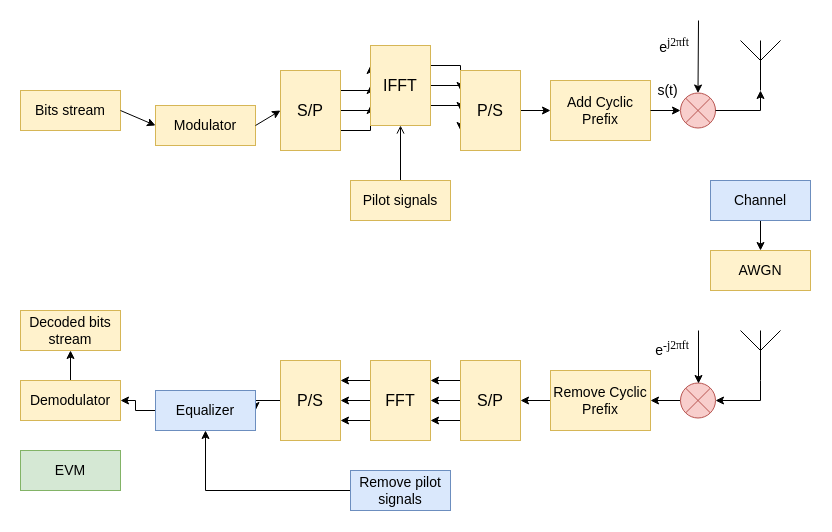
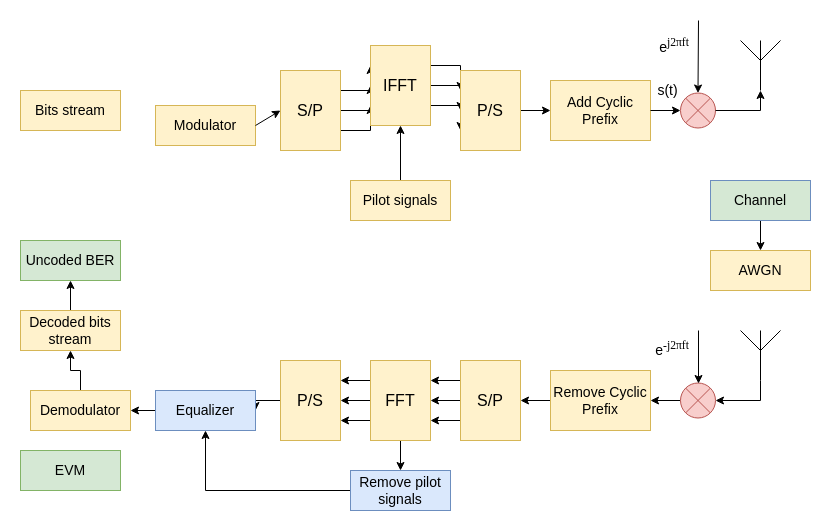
  <mxCell id="0" />
  <mxCell id="1" parent="0" />
  <mxCell id="2" value="&lt;font style=&quot;font-size: 14px;&quot; face=&quot;Helvetica&quot;&gt;Bits stream&lt;/font&gt;" style="rounded=0;whiteSpace=wrap;html=1;fillColor=#fff2cc;strokeColor=#d6b656;" parent="1" vertex="1"><mxGeometry x="20" y="90" width="100" height="40" as="geometry" /></mxCell>
  <mxCell id="3" value="&lt;font style=&quot;font-size: 14px;&quot; face=&quot;Helvetica&quot;&gt;Modulator&lt;/font&gt;" style="rounded=0;whiteSpace=wrap;html=1;fillColor=#fff2cc;strokeColor=#d6b656;" parent="1" vertex="1"><mxGeometry x="155" y="105" width="100" height="40" as="geometry" /></mxCell>
  <mxCell id="4" style="edgeStyle=orthogonalEdgeStyle;rounded=0;orthogonalLoop=1;jettySize=auto;html=1;exitX=0.75;exitY=0;exitDx=0;exitDy=0;entryX=0.75;entryY=1;entryDx=0;entryDy=0;" parent="1" source="7" target="11" edge="1"><mxGeometry relative="1" as="geometry" /></mxCell>
  <mxCell id="5" style="edgeStyle=orthogonalEdgeStyle;rounded=0;orthogonalLoop=1;jettySize=auto;html=1;exitX=0.5;exitY=0;exitDx=0;exitDy=0;entryX=0.5;entryY=1;entryDx=0;entryDy=0;" parent="1" source="7" target="11" edge="1"><mxGeometry relative="1" as="geometry" /></mxCell>
  <mxCell id="6" style="edgeStyle=orthogonalEdgeStyle;rounded=0;orthogonalLoop=1;jettySize=auto;html=1;exitX=0.25;exitY=0;exitDx=0;exitDy=0;entryX=0.25;entryY=1;entryDx=0;entryDy=0;" parent="1" source="7" target="11" edge="1"><mxGeometry relative="1" as="geometry" /></mxCell>
  <mxCell id="7" value="&lt;font size=&quot;3&quot;&gt;S/P&lt;/font&gt;" style="rounded=0;whiteSpace=wrap;html=1;direction=south;fillColor=#fff2cc;strokeColor=#d6b656;" parent="1" vertex="1"><mxGeometry x="280" y="70" width="60" height="80" as="geometry" /></mxCell>
  <mxCell id="8" style="edgeStyle=orthogonalEdgeStyle;rounded=0;orthogonalLoop=1;jettySize=auto;html=1;exitX=0.75;exitY=0;exitDx=0;exitDy=0;entryX=0.75;entryY=1;entryDx=0;entryDy=0;" parent="1" source="11" target="13" edge="1"><mxGeometry relative="1" as="geometry" /></mxCell>
  <mxCell id="9" style="edgeStyle=orthogonalEdgeStyle;rounded=0;orthogonalLoop=1;jettySize=auto;html=1;exitX=0.5;exitY=0;exitDx=0;exitDy=0;entryX=0.5;entryY=1;entryDx=0;entryDy=0;" parent="1" source="11" target="13" edge="1"><mxGeometry relative="1" as="geometry" /></mxCell>
  <mxCell id="10" style="edgeStyle=orthogonalEdgeStyle;rounded=0;orthogonalLoop=1;jettySize=auto;html=1;exitX=0.25;exitY=0;exitDx=0;exitDy=0;entryX=0.25;entryY=1;entryDx=0;entryDy=0;" parent="1" source="11" target="13" edge="1"><mxGeometry relative="1" as="geometry" /></mxCell>
  <mxCell id="11" value="&lt;font size=&quot;3&quot;&gt;IFFT&lt;/font&gt;" style="rounded=0;whiteSpace=wrap;html=1;direction=south;fillColor=#fff2cc;strokeColor=#d6b656;" parent="1" vertex="1"><mxGeometry x="370" y="45" width="60" height="80" as="geometry" /></mxCell>
  <mxCell id="12" style="edgeStyle=orthogonalEdgeStyle;rounded=0;orthogonalLoop=1;jettySize=auto;html=1;exitX=0.5;exitY=0;exitDx=0;exitDy=0;entryX=0;entryY=0.5;entryDx=0;entryDy=0;" parent="1" source="13" target="16" edge="1"><mxGeometry relative="1" as="geometry" /></mxCell>
  <mxCell id="13" value="&lt;font size=&quot;3&quot;&gt;P/S&lt;/font&gt;" style="rounded=0;whiteSpace=wrap;html=1;direction=south;fillColor=#fff2cc;strokeColor=#d6b656;" parent="1" vertex="1"><mxGeometry x="460" y="70" width="60" height="80" as="geometry" /></mxCell>
- <mxCell id="14" style="edgeStyle=orthogonalEdgeStyle;rounded=0;orthogonalLoop=1;jettySize=auto;html=1;exitX=0.5;exitY=0;exitDx=0;exitDy=0;entryX=1;entryY=0.5;entryDx=0;entryDy=0;endArrow=open;" parent="1" source="15" target="11" edge="1"><mxGeometry relative="1" as="geometry" /></mxCell>
+ <mxCell id="14" style="edgeStyle=orthogonalEdgeStyle;rounded=0;orthogonalLoop=1;jettySize=auto;html=1;exitX=0.5;exitY=0;exitDx=0;exitDy=0;entryX=1;entryY=0.5;entryDx=0;entryDy=0;" parent="1" source="15" target="11" edge="1"><mxGeometry relative="1" as="geometry" /></mxCell>
  <mxCell id="15" value="&lt;font style=&quot;font-size: 14px;&quot; face=&quot;Helvetica&quot;&gt;Pilot signals&lt;/font&gt;" style="rounded=0;whiteSpace=wrap;html=1;fillColor=#fff2cc;strokeColor=#d6b656;" parent="1" vertex="1"><mxGeometry x="350" y="180" width="100" height="40" as="geometry" /></mxCell>
  <mxCell id="16" value="&lt;font style=&quot;font-size: 14px;&quot; face=&quot;Helvetica&quot;&gt;Add Cyclic Prefix&lt;/font&gt;" style="rounded=0;whiteSpace=wrap;html=1;fillColor=#fff2cc;strokeColor=#d6b656;" parent="1" vertex="1"><mxGeometry x="550" y="80" width="100" height="60" as="geometry" /></mxCell>
- <mxCell id="17" value="" style="endArrow=classic;html=1;rounded=0;exitX=1;exitY=0.5;exitDx=0;exitDy=0;entryX=0;entryY=0.5;entryDx=0;entryDy=0;" parent="1" source="2" target="3" edge="1"><mxGeometry width="50" height="50" relative="1" as="geometry"><mxPoint x="460" y="230" as="sourcePoint" /><mxPoint x="510" y="180" as="targetPoint" /></mxGeometry></mxCell>
  <mxCell id="18" value="" style="endArrow=classic;html=1;rounded=0;exitX=1;exitY=0.5;exitDx=0;exitDy=0;entryX=0.5;entryY=1;entryDx=0;entryDy=0;" parent="1" source="3" target="7" edge="1"><mxGeometry width="50" height="50" relative="1" as="geometry"><mxPoint x="130" y="120" as="sourcePoint" /><mxPoint x="160" y="120" as="targetPoint" /></mxGeometry></mxCell>
  <mxCell id="19" value="" style="verticalLabelPosition=bottom;verticalAlign=top;html=1;shape=mxgraph.flowchart.or;fillColor=#f8cecc;strokeColor=#b85450;" parent="1" vertex="1"><mxGeometry x="680" y="92.5" width="35" height="35" as="geometry" /></mxCell>
  <mxCell id="20" style="edgeStyle=orthogonalEdgeStyle;rounded=0;orthogonalLoop=1;jettySize=auto;html=1;entryX=0;entryY=0.5;entryDx=0;entryDy=0;entryPerimeter=0;" parent="1" source="16" target="19" edge="1"><mxGeometry relative="1" as="geometry" /></mxCell>
  <mxCell id="21" value="s(t)" style="edgeLabel;html=1;align=center;verticalAlign=bottom;resizable=0;points=[];labelPosition=center;verticalLabelPosition=top;textDirection=ltr;fontSize=14;" parent="20" vertex="1" connectable="0"><mxGeometry x="0.44" y="-2" relative="1" as="geometry"><mxPoint y="-12" as="offset" /></mxGeometry></mxCell>
  <mxCell id="22" value="" style="endArrow=classic;html=1;rounded=0;entryX=0.5;entryY=0;entryDx=0;entryDy=0;entryPerimeter=0;" parent="1" target="19" edge="1"><mxGeometry width="50" height="50" relative="1" as="geometry"><mxPoint x="698" y="20" as="sourcePoint" /><mxPoint x="697" as="targetPoint" y="10" /></mxGeometry></mxCell>
  <mxCell id="23" value="e&lt;span style=&quot;font-family: &amp;quot;Cambria Math&amp;quot;; text-align: center; text-indent: 0in;&quot;&gt;&lt;sup&gt;j2πft&lt;/sup&gt;&lt;/span&gt;" style="edgeLabel;html=1;align=right;verticalAlign=middle;resizable=0;points=[];labelPosition=left;verticalLabelPosition=middle;fontSize=14;" parent="22" vertex="1" connectable="0"><mxGeometry x="-0.191" relative="1" as="geometry"><mxPoint x="-9" y="-3" as="offset" /></mxGeometry></mxCell>
  <mxCell id="24" value="" style="verticalLabelPosition=bottom;shadow=0;dashed=0;align=center;html=1;verticalAlign=top;shape=mxgraph.electrical.radio.aerial_-_antenna_1;" parent="1" vertex="1"><mxGeometry x="740" y="40" width="40" height="50" as="geometry" /></mxCell>
  <mxCell id="25" style="edgeStyle=orthogonalEdgeStyle;rounded=0;orthogonalLoop=1;jettySize=auto;html=1;exitX=1;exitY=0.5;exitDx=0;exitDy=0;exitPerimeter=0;entryX=0.5;entryY=1;entryDx=0;entryDy=0;entryPerimeter=0;" parent="1" source="19" target="24" edge="1"><mxGeometry relative="1" as="geometry" /></mxCell>
  <mxCell id="26" style="edgeStyle=orthogonalEdgeStyle;rounded=0;orthogonalLoop=1;jettySize=auto;html=1;exitX=0.5;exitY=1;exitDx=0;exitDy=0;entryX=0.5;entryY=0;entryDx=0;entryDy=0;" parent="1" source="27" target="29" edge="1"><mxGeometry relative="1" as="geometry" /></mxCell>
- <mxCell id="27" value="&lt;font style=&quot;font-size: 14px;&quot; face=&quot;Helvetica&quot;&gt;Channel&lt;/font&gt;" style="rounded=0;whiteSpace=wrap;html=1;fillColor=#dae8fc;strokeColor=#6c8ebf;" parent="1" vertex="1"><mxGeometry x="710" y="180" width="100" height="40" as="geometry" /></mxCell>
+ <mxCell id="27" value="&lt;font style=&quot;font-size: 14px;&quot; face=&quot;Helvetica&quot;&gt;Channel&lt;/font&gt;" style="rounded=0;whiteSpace=wrap;html=1;fillColor=#d5e8d4;strokeColor=#6c8ebf;" parent="1" vertex="1"><mxGeometry x="710" y="180" width="100" height="40" as="geometry" /></mxCell>
  <mxCell id="28" value="" style="verticalLabelPosition=bottom;shadow=0;dashed=0;align=center;html=1;verticalAlign=top;shape=mxgraph.electrical.radio.aerial_-_antenna_1;" parent="1" vertex="1"><mxGeometry x="740" y="330" width="40" height="50" as="geometry" /></mxCell>
  <mxCell id="29" value="&lt;font style=&quot;font-size: 14px;&quot; face=&quot;Helvetica&quot;&gt;AWGN&lt;/font&gt;" style="rounded=0;whiteSpace=wrap;html=1;fillColor=#fff2cc;strokeColor=#d6b656;" parent="1" vertex="1"><mxGeometry x="710" y="250" width="100" height="40" as="geometry" /></mxCell>
  <mxCell id="30" style="edgeStyle=orthogonalEdgeStyle;rounded=0;orthogonalLoop=1;jettySize=auto;html=1;exitX=0;exitY=0.5;exitDx=0;exitDy=0;entryX=0.5;entryY=0;entryDx=0;entryDy=0;" parent="1" source="31" target="40" edge="1"><mxGeometry relative="1" as="geometry" /></mxCell>
  <mxCell id="31" value="&lt;font style=&quot;font-size: 14px;&quot; face=&quot;Helvetica&quot;&gt;Remove Cyclic Prefix&lt;/font&gt;" style="rounded=0;whiteSpace=wrap;html=1;fillColor=#fff2cc;strokeColor=#d6b656;" parent="1" vertex="1"><mxGeometry x="550" y="370" width="100" height="60" as="geometry" /></mxCell>
  <mxCell id="32" style="edgeStyle=orthogonalEdgeStyle;rounded=0;orthogonalLoop=1;jettySize=auto;html=1;entryX=1;entryY=0.5;entryDx=0;entryDy=0;" parent="1" source="33" target="31" edge="1"><mxGeometry relative="1" as="geometry" /></mxCell>
  <mxCell id="33" value="" style="verticalLabelPosition=bottom;verticalAlign=top;html=1;shape=mxgraph.flowchart.or;fillColor=#f8cecc;strokeColor=#b85450;" parent="1" vertex="1"><mxGeometry x="680" y="382.5" width="35" height="35" as="geometry" /></mxCell>
  <mxCell id="34" style="edgeStyle=orthogonalEdgeStyle;rounded=0;orthogonalLoop=1;jettySize=auto;html=1;exitX=0.5;exitY=1;exitDx=0;exitDy=0;exitPerimeter=0;entryX=1;entryY=0.5;entryDx=0;entryDy=0;entryPerimeter=0;" parent="1" source="28" target="33" edge="1"><mxGeometry relative="1" as="geometry" /></mxCell>
  <mxCell id="35" value="" style="endArrow=classic;html=1;rounded=0;entryX=0.5;entryY=0;entryDx=0;entryDy=0;entryPerimeter=0;" parent="1" edge="1"><mxGeometry width="50" height="50" relative="1" as="geometry"><mxPoint x="698" y="330" as="sourcePoint" /><mxPoint x="698" y="383" as="targetPoint" /></mxGeometry></mxCell>
  <mxCell id="36" value="e&lt;span style=&quot;font-family: &amp;quot;Cambria Math&amp;quot;; text-align: center; text-indent: 0in;&quot;&gt;&lt;sup&gt;-j2πft&lt;/sup&gt;&lt;/span&gt;" style="edgeLabel;html=1;align=right;verticalAlign=middle;resizable=0;points=[];labelPosition=left;verticalLabelPosition=middle;fontSize=14;" parent="35" vertex="1" connectable="0"><mxGeometry x="-0.191" relative="1" as="geometry"><mxPoint x="-9" y="-3" as="offset" /></mxGeometry></mxCell>
  <mxCell id="37" style="edgeStyle=orthogonalEdgeStyle;rounded=0;orthogonalLoop=1;jettySize=auto;html=1;exitX=0.25;exitY=1;exitDx=0;exitDy=0;entryX=0.25;entryY=0;entryDx=0;entryDy=0;" parent="1" source="40" target="45" edge="1"><mxGeometry relative="1" as="geometry" /></mxCell>
  <mxCell id="38" style="edgeStyle=orthogonalEdgeStyle;rounded=0;orthogonalLoop=1;jettySize=auto;html=1;exitX=0.5;exitY=1;exitDx=0;exitDy=0;entryX=0.5;entryY=0;entryDx=0;entryDy=0;" parent="1" source="40" target="45" edge="1"><mxGeometry relative="1" as="geometry" /></mxCell>
  <mxCell id="39" style="edgeStyle=orthogonalEdgeStyle;rounded=0;orthogonalLoop=1;jettySize=auto;html=1;exitX=0.75;exitY=1;exitDx=0;exitDy=0;entryX=0.75;entryY=0;entryDx=0;entryDy=0;" parent="1" source="40" target="45" edge="1"><mxGeometry relative="1" as="geometry" /></mxCell>
  <mxCell id="40" value="&lt;font size=&quot;3&quot;&gt;S/P&lt;/font&gt;" style="rounded=0;whiteSpace=wrap;html=1;direction=south;fillColor=#fff2cc;strokeColor=#d6b656;" parent="1" vertex="1"><mxGeometry x="460" y="360" width="60" height="80" as="geometry" /></mxCell>
  <mxCell id="41" style="edgeStyle=orthogonalEdgeStyle;rounded=0;orthogonalLoop=1;jettySize=auto;html=1;exitX=0.25;exitY=1;exitDx=0;exitDy=0;entryX=0.25;entryY=0;entryDx=0;entryDy=0;" parent="1" source="45" target="47" edge="1"><mxGeometry relative="1" as="geometry" /></mxCell>
  <mxCell id="42" style="edgeStyle=orthogonalEdgeStyle;rounded=0;orthogonalLoop=1;jettySize=auto;html=1;exitX=0.5;exitY=1;exitDx=0;exitDy=0;entryX=0.5;entryY=0;entryDx=0;entryDy=0;" parent="1" source="45" target="47" edge="1"><mxGeometry relative="1" as="geometry" /></mxCell>
  <mxCell id="43" style="edgeStyle=orthogonalEdgeStyle;rounded=0;orthogonalLoop=1;jettySize=auto;html=1;exitX=0.75;exitY=1;exitDx=0;exitDy=0;entryX=0.75;entryY=0;entryDx=0;entryDy=0;" parent="1" source="45" target="47" edge="1"><mxGeometry relative="1" as="geometry" /></mxCell>
+ <mxCell id="44" style="edgeStyle=orthogonalEdgeStyle;rounded=0;orthogonalLoop=1;jettySize=auto;html=1;exitX=1;exitY=0.5;exitDx=0;exitDy=0;entryX=0.5;entryY=0;entryDx=0;entryDy=0;" parent="1" source="45" target="49" edge="1"><mxGeometry relative="1" as="geometry" /></mxCell>
  <mxCell id="45" value="&lt;font size=&quot;3&quot;&gt;FFT&lt;/font&gt;" style="rounded=0;whiteSpace=wrap;html=1;direction=south;fillColor=#fff2cc;strokeColor=#d6b656;" parent="1" vertex="1"><mxGeometry x="370" y="360" width="60" height="80" as="geometry" /></mxCell>
  <mxCell id="46" style="edgeStyle=orthogonalEdgeStyle;rounded=0;orthogonalLoop=1;jettySize=auto;html=1;exitX=0.5;exitY=1;exitDx=0;exitDy=0;entryX=1;entryY=0.5;entryDx=0;entryDy=0;" parent="1" source="47" target="51" edge="1"><mxGeometry relative="1" as="geometry" /></mxCell>
  <mxCell id="47" value="&lt;font size=&quot;3&quot;&gt;P/S&lt;/font&gt;" style="rounded=0;whiteSpace=wrap;html=1;direction=south;fillColor=#fff2cc;strokeColor=#d6b656;" parent="1" vertex="1"><mxGeometry x="280" y="360" width="60" height="80" as="geometry" /></mxCell>
  <mxCell id="48" style="edgeStyle=orthogonalEdgeStyle;rounded=0;orthogonalLoop=1;jettySize=auto;html=1;exitX=0;exitY=0.5;exitDx=0;exitDy=0;entryX=0.5;entryY=1;entryDx=0;entryDy=0;" parent="1" source="49" target="51" edge="1"><mxGeometry relative="1" as="geometry" /></mxCell>
  <mxCell id="49" value="&lt;font style=&quot;font-size: 14px;&quot; face=&quot;Helvetica&quot;&gt;Remove pilot signals&lt;/font&gt;" style="rounded=0;whiteSpace=wrap;html=1;fillColor=#dae8fc;strokeColor=#6c8ebf;" parent="1" vertex="1"><mxGeometry x="350" y="470" width="100" height="40" as="geometry" /></mxCell>
  <mxCell id="50" style="edgeStyle=orthogonalEdgeStyle;rounded=0;orthogonalLoop=1;jettySize=auto;html=1;exitX=0;exitY=0.5;exitDx=0;exitDy=0;" parent="1" source="51" target="53" edge="1"><mxGeometry relative="1" as="geometry" /></mxCell>
  <mxCell id="51" value="&lt;font style=&quot;font-size: 14px;&quot; face=&quot;Helvetica&quot;&gt;Equalizer&lt;/font&gt;" style="rounded=0;whiteSpace=wrap;html=1;fillColor=#dae8fc;strokeColor=#6c8ebf;" parent="1" vertex="1"><mxGeometry x="155" y="390" width="100" height="40" as="geometry" /></mxCell>
  <mxCell id="52" style="edgeStyle=orthogonalEdgeStyle;rounded=0;orthogonalLoop=1;jettySize=auto;html=1;exitX=0.5;exitY=0;exitDx=0;exitDy=0;entryX=0.5;entryY=1;entryDx=0;entryDy=0;" parent="1" source="53" target="55" edge="1"><mxGeometry relative="1" as="geometry" /></mxCell>
- <mxCell id="53" value="&lt;font style=&quot;font-size: 14px;&quot; face=&quot;Helvetica&quot;&gt;Demodulator&lt;/font&gt;" style="rounded=0;whiteSpace=wrap;html=1;fillColor=#fff2cc;strokeColor=#d6b656;" parent="1" vertex="1"><mxGeometry x="20" y="380" width="100" height="40" as="geometry" /></mxCell>
+ <mxCell id="53" value="&lt;font style=&quot;font-size: 14px;&quot; face=&quot;Helvetica&quot;&gt;Demodulator&lt;/font&gt;" style="rounded=0;whiteSpace=wrap;html=1;fillColor=#fff2cc;strokeColor=#d6b656;" parent="1" vertex="1"><mxGeometry x="30" y="390" width="100" height="40" as="geometry" /></mxCell>
+ <mxCell id="54" style="edgeStyle=orthogonalEdgeStyle;rounded=0;orthogonalLoop=1;jettySize=auto;html=1;exitX=0.5;exitY=0;exitDx=0;exitDy=0;entryX=0.5;entryY=1;entryDx=0;entryDy=0;" parent="1" source="55" target="56" edge="1"><mxGeometry relative="1" as="geometry" /></mxCell>
  <mxCell id="55" value="&lt;font style=&quot;font-size: 14px;&quot; face=&quot;Helvetica&quot;&gt;Decoded bits stream&lt;/font&gt;" style="rounded=0;whiteSpace=wrap;html=1;fillColor=#fff2cc;strokeColor=#d6b656;" parent="1" vertex="1"><mxGeometry x="20" y="310" width="100" height="40" as="geometry" /></mxCell>
+ <mxCell id="56" value="&lt;font style=&quot;font-size: 14px;&quot; face=&quot;Helvetica&quot;&gt;Uncoded BER&lt;/font&gt;" style="rounded=0;whiteSpace=wrap;html=1;fillColor=#d5e8d4;strokeColor=#82b366;" parent="1" vertex="1"><mxGeometry x="20" y="240" width="100" height="40" as="geometry" /></mxCell>
  <mxCell id="57" value="&lt;font style=&quot;font-size: 14px;&quot; face=&quot;Helvetica&quot;&gt;EVM&lt;/font&gt;" style="rounded=0;whiteSpace=wrap;html=1;fillColor=#d5e8d4;strokeColor=#82b366;" parent="1" vertex="1"><mxGeometry x="20" y="450" width="100" height="40" as="geometry" /></mxCell>
